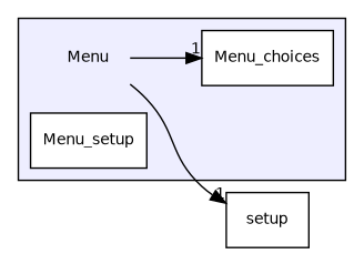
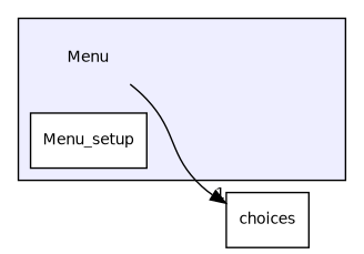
  digraph {
    compound=true
    rankdir=LR
    node [fontname=Helvetica fontsize=10 shape=box]
    edge [headlabel=1 labeldistance=1.5 labelfontname=Helvetica labelfontsize=10]
    n1 [label=Menu shape=plaintext]
-   n2 [color=black fillcolor=white label=Menu_choices style=filled]
    n3 [color=black fillcolor=white label=Menu_setup style=filled]
-   n4 [label=setup]
+   n4 [label=choices]
    subgraph cluster_1 {
      bgcolor="#eeeeff"
      pencolor=black
      n1
-     n2
      n3
    }
-   n1 -> n2
    n1 -> n4
  }
